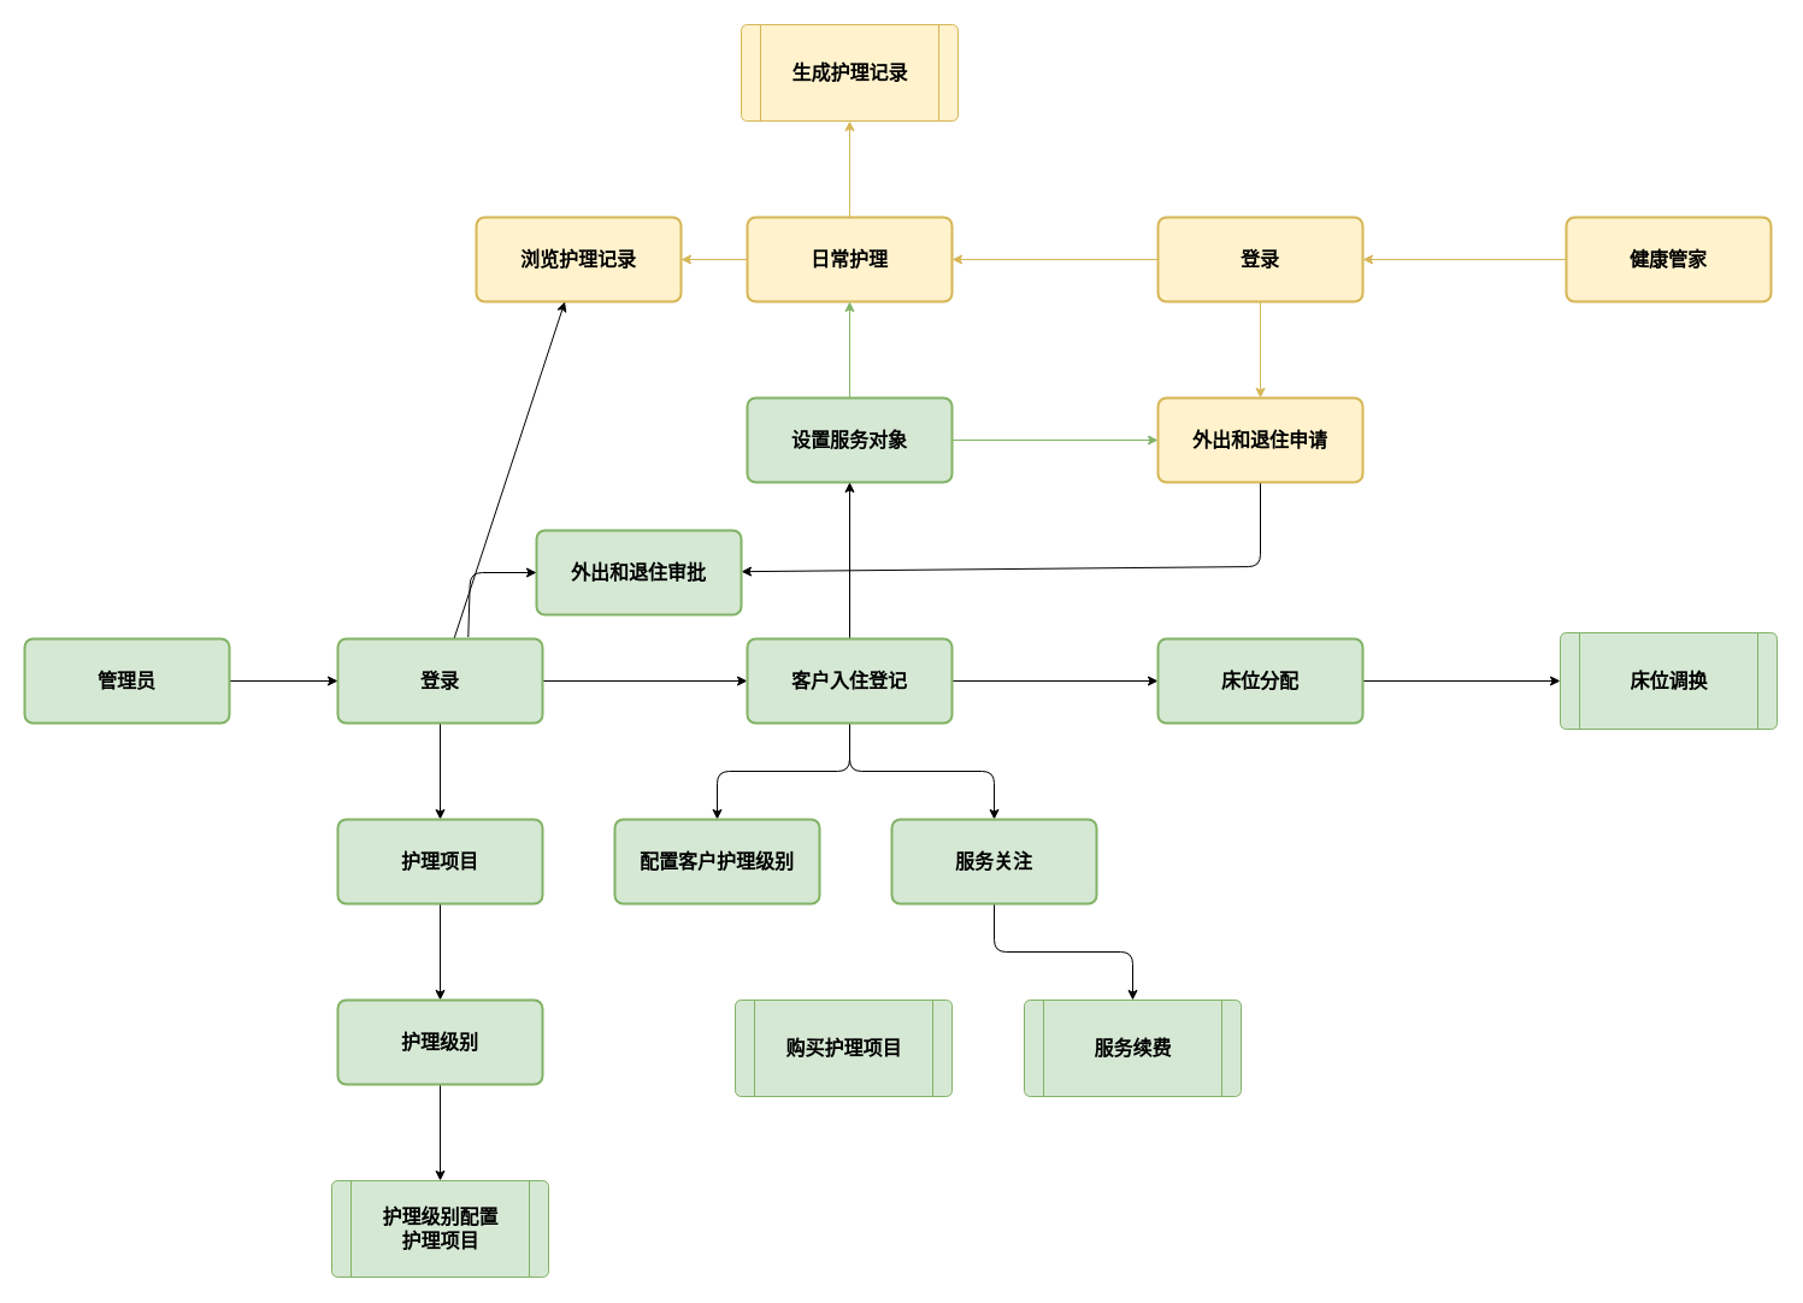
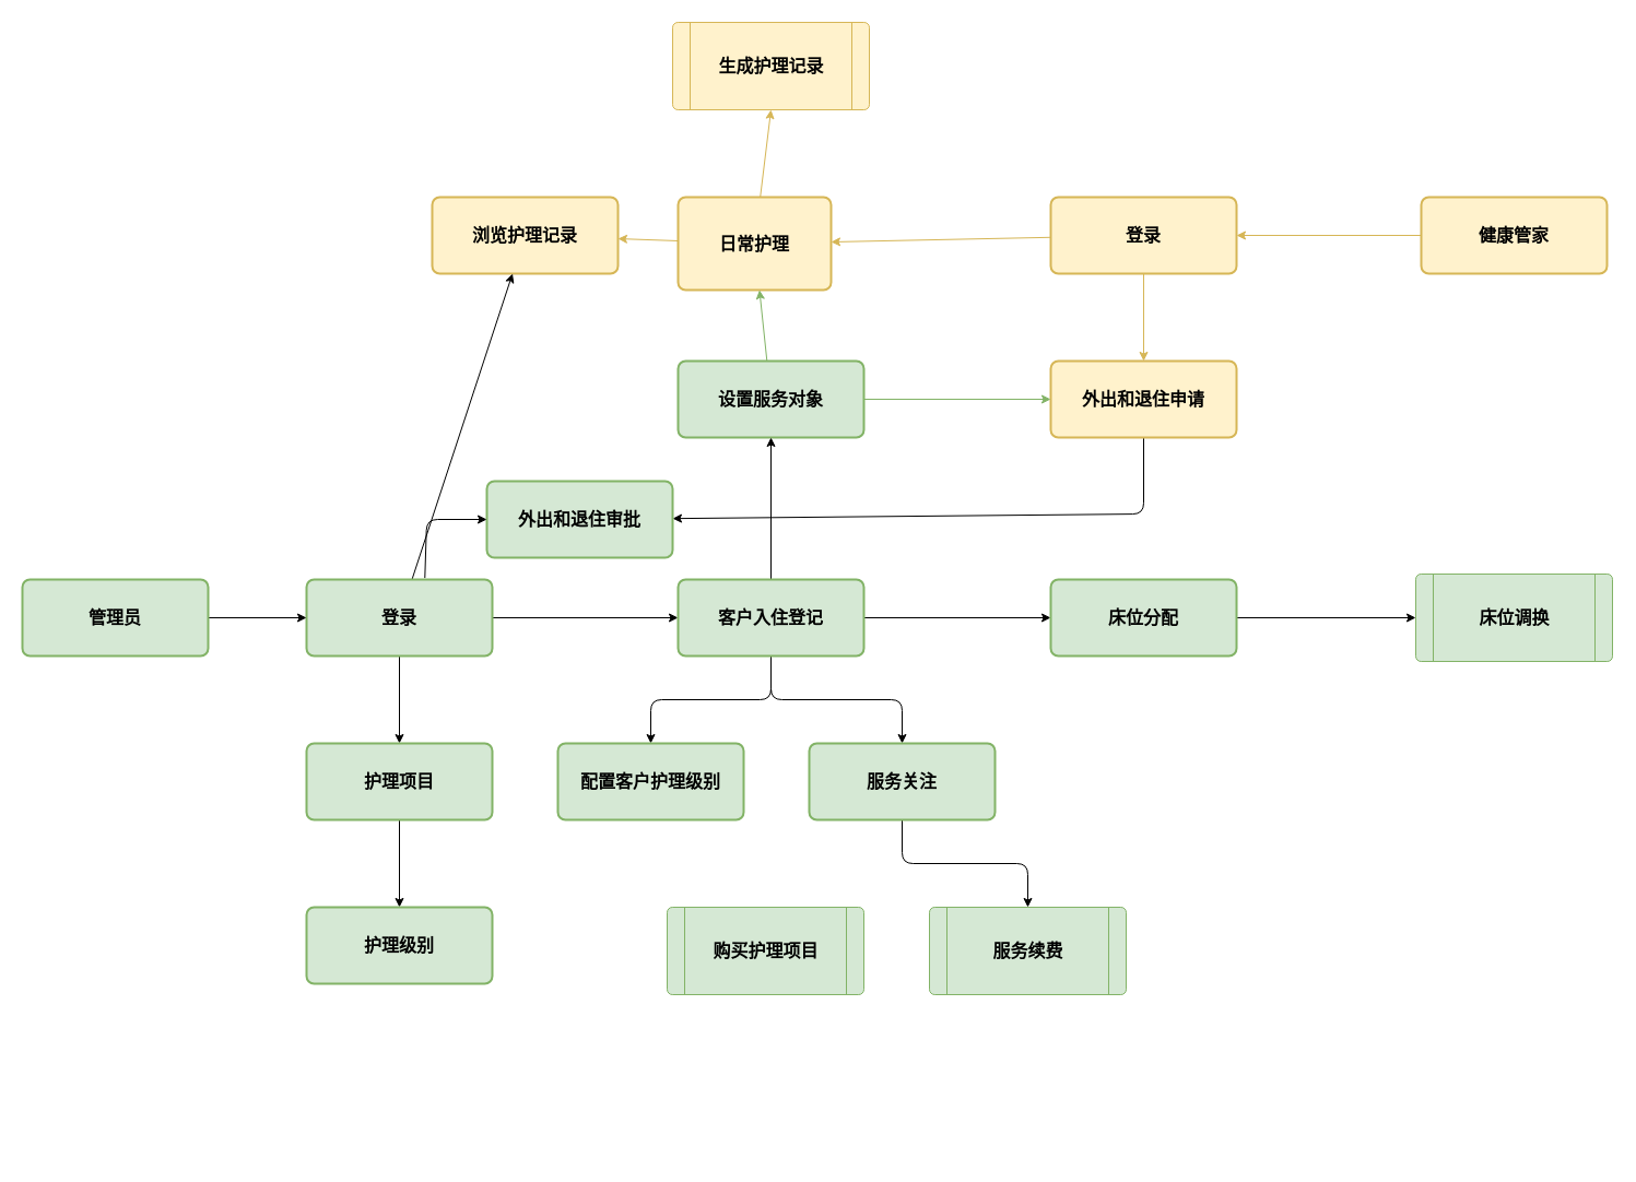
  <mxCell id="0" />
  <mxCell id="1" parent="0" />
  <mxCell id="2" value="浏览护理记录" style="rounded=1;whiteSpace=wrap;html=1;absoluteArcSize=1;arcSize=14;strokeWidth=2;fontSize=16;fontStyle=1;fillColor=#fff2cc;strokeColor=#d6b656;" vertex="1" parent="1"><mxGeometry x="395" y="180" width="170" height="70" as="geometry" /></mxCell>
  <mxCell id="3" style="edgeStyle=none;html=1;exitX=0.5;exitY=1;exitDx=0;exitDy=0;fontStyle=1;fontSize=16;" edge="1" parent="1" source="4" target="17"><mxGeometry relative="1" as="geometry"><mxPoint x="1045.429" y="430" as="targetPoint" /><Array as="points"><mxPoint x="1046" y="470" /></Array></mxGeometry></mxCell>
  <mxCell id="4" value="外出和退住申请" style="rounded=1;whiteSpace=wrap;html=1;absoluteArcSize=1;arcSize=14;strokeWidth=2;fontSize=16;fontStyle=1;fillColor=#fff2cc;strokeColor=#d6b656;" vertex="1" parent="1"><mxGeometry x="961" y="330" width="170" height="70" as="geometry" /></mxCell>
  <mxCell id="5" style="edgeStyle=none;html=1;fillColor=#fff2cc;strokeColor=#d6b656;fontStyle=1;fontSize=16;" edge="1" parent="1" source="6" target="9"><mxGeometry relative="1" as="geometry" /></mxCell>
  <mxCell id="6" value="健康管家" style="rounded=1;whiteSpace=wrap;html=1;absoluteArcSize=1;arcSize=14;strokeWidth=2;fontSize=16;fontStyle=1;fillColor=#fff2cc;strokeColor=#d6b656;" vertex="1" parent="1"><mxGeometry x="1300" y="180" width="170" height="70" as="geometry" /></mxCell>
  <mxCell id="7" style="edgeStyle=none;html=1;fillColor=#fff2cc;strokeColor=#d6b656;fontStyle=1;fontSize=16;" edge="1" parent="1" source="9" target="12"><mxGeometry relative="1" as="geometry" /></mxCell>
  <mxCell id="8" style="edgeStyle=none;html=1;fillColor=#fff2cc;strokeColor=#d6b656;fontStyle=1;fontSize=16;" edge="1" parent="1" source="9" target="4"><mxGeometry relative="1" as="geometry" /></mxCell>
  <mxCell id="9" value="登录" style="rounded=1;whiteSpace=wrap;html=1;absoluteArcSize=1;arcSize=14;strokeWidth=2;fontSize=16;fontStyle=1;fillColor=#fff2cc;strokeColor=#d6b656;" vertex="1" parent="1"><mxGeometry x="961" y="180" width="170" height="70" as="geometry" /></mxCell>
  <mxCell id="10" style="edgeStyle=none;html=1;entryX=0.5;entryY=1;entryDx=0;entryDy=0;fillColor=#fff2cc;strokeColor=#d6b656;fontStyle=1;fontSize=16;" edge="1" parent="1" source="12" target="13"><mxGeometry relative="1" as="geometry" /></mxCell>
  <mxCell id="11" style="edgeStyle=none;html=1;fillColor=#fff2cc;strokeColor=#d6b656;fontStyle=1;fontSize=16;" edge="1" parent="1" source="12" target="2"><mxGeometry relative="1" as="geometry" /></mxCell>
- <mxCell id="12" value="日常护理" style="rounded=1;whiteSpace=wrap;html=1;absoluteArcSize=1;arcSize=14;strokeWidth=2;fontSize=16;fontStyle=1;fillColor=#fff2cc;strokeColor=#d6b656;" vertex="1" parent="1"><mxGeometry x="620" y="180" width="170" height="70" as="geometry" /></mxCell>
+ <mxCell id="12" value="日常护理" style="rounded=1;whiteSpace=wrap;html=1;absoluteArcSize=1;arcSize=14;strokeWidth=2;fontSize=16;fontStyle=1;fillColor=#fff2cc;strokeColor=#d6b656;" vertex="1" parent="1"><mxGeometry x="620" y="180" width="140" height="85" as="geometry" /></mxCell>
  <mxCell id="13" value="&lt;font&gt;&lt;span&gt;生成护理记录&lt;/span&gt;&lt;/font&gt;" style="verticalLabelPosition=middle;verticalAlign=middle;html=1;shape=process;whiteSpace=wrap;rounded=1;size=0.087;arcSize=6;fillColor=#fff2cc;strokeColor=#d6b656;labelPosition=center;align=center;fontStyle=1;fontSize=16;" vertex="1" parent="1"><mxGeometry x="615" y="20" width="180" height="80" as="geometry" /></mxCell>
  <mxCell id="14" style="edgeStyle=none;html=1;fillColor=#d5e8d4;strokeColor=#82b366;fontStyle=1;fontSize=16;" edge="1" parent="1" source="16" target="4"><mxGeometry relative="1" as="geometry" /></mxCell>
  <mxCell id="15" style="edgeStyle=none;html=1;fillColor=#d5e8d4;strokeColor=#82b366;fontStyle=1;fontSize=16;" edge="1" parent="1" source="16" target="12"><mxGeometry relative="1" as="geometry" /></mxCell>
  <mxCell id="16" value="设置服务对象" style="rounded=1;whiteSpace=wrap;html=1;absoluteArcSize=1;arcSize=14;strokeWidth=2;fontSize=16;fontStyle=1;fillColor=#d5e8d4;strokeColor=#82b366;" vertex="1" parent="1"><mxGeometry x="620" y="330" width="170" height="70" as="geometry" /></mxCell>
  <mxCell id="17" value="&lt;div&gt;&lt;font color=&quot;#000000&quot;&gt;外出和退住审&lt;/font&gt;&lt;span style=&quot;background-color: transparent;&quot;&gt;批&lt;/span&gt;&lt;/div&gt;" style="rounded=1;whiteSpace=wrap;html=1;absoluteArcSize=1;arcSize=14;strokeWidth=2;fontSize=16;fontStyle=1;fillColor=#d5e8d4;strokeColor=#82b366;" vertex="1" parent="1"><mxGeometry x="445" y="440" width="170" height="70" as="geometry" /></mxCell>
  <mxCell id="18" style="edgeStyle=none;html=1;exitX=0.637;exitY=-0.02;exitDx=0;exitDy=0;exitPerimeter=0;fontStyle=1;fontSize=16;" edge="1" parent="1" source="22" target="17"><mxGeometry relative="1" as="geometry"><Array as="points"><mxPoint x="390" y="475" /></Array></mxGeometry></mxCell>
  <mxCell id="19" style="edgeStyle=none;html=1;fontStyle=1;fontSize=16;" edge="1" parent="1" source="22" target="2"><mxGeometry relative="1" as="geometry" /></mxCell>
  <mxCell id="20" style="edgeStyle=none;html=1;fontStyle=1;fontSize=16;" edge="1" parent="1" source="22" target="27"><mxGeometry relative="1" as="geometry" /></mxCell>
  <mxCell id="21" style="edgeStyle=none;html=1;fontStyle=1;fontSize=16;" edge="1" parent="1" source="22" target="34"><mxGeometry relative="1" as="geometry" /></mxCell>
  <mxCell id="22" value="登录" style="rounded=1;whiteSpace=wrap;html=1;absoluteArcSize=1;arcSize=14;strokeWidth=2;fontSize=16;fontStyle=1;fillColor=#d5e8d4;strokeColor=#82b366;" vertex="1" parent="1"><mxGeometry x="280" y="530" width="170" height="70" as="geometry" /></mxCell>
  <mxCell id="23" style="edgeStyle=none;html=1;entryX=0.5;entryY=1;entryDx=0;entryDy=0;fontStyle=1;fontSize=16;" edge="1" parent="1" source="27" target="16"><mxGeometry relative="1" as="geometry" /></mxCell>
  <mxCell id="24" style="edgeStyle=none;html=1;fontStyle=1;fontSize=16;" edge="1" parent="1" source="27" target="29"><mxGeometry relative="1" as="geometry" /></mxCell>
  <mxCell id="25" style="edgeStyle=none;html=1;fontStyle=1;fontSize=16;" edge="1" parent="1" source="27" target="35"><mxGeometry relative="1" as="geometry"><Array as="points"><mxPoint x="705" y="640" /><mxPoint x="595" y="640" /></Array></mxGeometry></mxCell>
  <mxCell id="26" style="edgeStyle=none;html=1;fontStyle=1;fontSize=16;" edge="1" parent="1" source="27" target="37"><mxGeometry relative="1" as="geometry"><Array as="points"><mxPoint x="705" y="640" /><mxPoint x="825" y="640" /></Array></mxGeometry></mxCell>
  <mxCell id="27" value="客户入住登记" style="rounded=1;whiteSpace=wrap;html=1;absoluteArcSize=1;arcSize=14;strokeWidth=2;fontSize=16;fontStyle=1;fillColor=#d5e8d4;strokeColor=#82b366;" vertex="1" parent="1"><mxGeometry x="620" y="530" width="170" height="70" as="geometry" /></mxCell>
  <mxCell id="28" style="edgeStyle=none;html=1;fontStyle=1;fontSize=16;" edge="1" parent="1" source="29" target="30"><mxGeometry relative="1" as="geometry" /></mxCell>
  <mxCell id="29" value="床位分配" style="rounded=1;whiteSpace=wrap;html=1;absoluteArcSize=1;arcSize=14;strokeWidth=2;fontSize=16;fontStyle=1;fillColor=#d5e8d4;strokeColor=#82b366;" vertex="1" parent="1"><mxGeometry x="961" y="530" width="170" height="70" as="geometry" /></mxCell>
  <mxCell id="30" value="&lt;font&gt;&lt;span&gt;床位调换&lt;/span&gt;&lt;/font&gt;" style="verticalLabelPosition=middle;verticalAlign=middle;html=1;shape=process;whiteSpace=wrap;rounded=1;size=0.087;arcSize=6;fillColor=#d5e8d4;strokeColor=#82b366;labelPosition=center;align=center;fontStyle=1;fontSize=16;" vertex="1" parent="1"><mxGeometry x="1295" y="525" width="180" height="80" as="geometry" /></mxCell>
  <mxCell id="31" style="edgeStyle=none;html=1;fontStyle=1;fontSize=16;" edge="1" parent="1" source="32" target="22"><mxGeometry relative="1" as="geometry" /></mxCell>
  <mxCell id="32" value="管理员" style="rounded=1;whiteSpace=wrap;html=1;absoluteArcSize=1;arcSize=14;strokeWidth=2;fontSize=16;fontStyle=1;fillColor=#d5e8d4;strokeColor=#82b366;" vertex="1" parent="1"><mxGeometry x="20" y="530" width="170" height="70" as="geometry" /></mxCell>
  <mxCell id="33" style="edgeStyle=none;html=1;fontStyle=1;fontSize=16;" edge="1" parent="1" source="34" target="40"><mxGeometry relative="1" as="geometry" /></mxCell>
  <mxCell id="34" value="护理项目" style="rounded=1;whiteSpace=wrap;html=1;absoluteArcSize=1;arcSize=14;strokeWidth=2;fontSize=16;fontStyle=1;fillColor=#d5e8d4;strokeColor=#82b366;" vertex="1" parent="1"><mxGeometry x="280" y="680" width="170" height="70" as="geometry" /></mxCell>
  <mxCell id="35" value="配置客户护理级别" style="rounded=1;whiteSpace=wrap;html=1;absoluteArcSize=1;arcSize=14;strokeWidth=2;fontSize=16;fontStyle=1;fillColor=#d5e8d4;strokeColor=#82b366;" vertex="1" parent="1"><mxGeometry x="510" y="680" width="170" height="70" as="geometry" /></mxCell>
  <mxCell id="36" style="edgeStyle=none;html=1;fontStyle=1;fontSize=16;" edge="1" parent="1" source="37" target="42"><mxGeometry relative="1" as="geometry"><mxPoint x="935" y="830" as="targetPoint" /><Array as="points"><mxPoint x="825" y="790" /><mxPoint x="940" y="790" /></Array></mxGeometry></mxCell>
  <mxCell id="37" value="服务关注" style="rounded=1;whiteSpace=wrap;html=1;absoluteArcSize=1;arcSize=14;strokeWidth=2;fontSize=16;fontStyle=1;fillColor=#d5e8d4;strokeColor=#82b366;" vertex="1" parent="1"><mxGeometry x="740" y="680" width="170" height="70" as="geometry" /></mxCell>
  <mxCell id="38" value="&lt;font&gt;&lt;span&gt;购买护理项目&lt;/span&gt;&lt;/font&gt;" style="verticalLabelPosition=middle;verticalAlign=middle;html=1;shape=process;whiteSpace=wrap;rounded=1;size=0.087;arcSize=6;fillColor=#d5e8d4;strokeColor=#82b366;labelPosition=center;align=center;fontStyle=1;fontSize=16;" vertex="1" parent="1"><mxGeometry x="610" y="830" width="180" height="80" as="geometry" /></mxCell>
- <mxCell id="39" style="edgeStyle=none;html=1;fontStyle=1;fontSize=16;" edge="1" parent="1" source="40" target="41"><mxGeometry relative="1" as="geometry" /></mxCell>
  <mxCell id="40" value="护理级别" style="rounded=1;whiteSpace=wrap;html=1;absoluteArcSize=1;arcSize=14;strokeWidth=2;fontSize=16;fontStyle=1;fillColor=#d5e8d4;strokeColor=#82b366;" vertex="1" parent="1"><mxGeometry x="280" y="830" width="170" height="70" as="geometry" /></mxCell>
- <mxCell id="41" value="&lt;font&gt;&lt;span&gt;护理级别配置&lt;/span&gt;&lt;/font&gt;&lt;div&gt;&lt;font&gt;&lt;span&gt;护理项目&lt;/span&gt;&lt;/font&gt;&lt;/div&gt;" style="verticalLabelPosition=middle;verticalAlign=middle;html=1;shape=process;whiteSpace=wrap;rounded=1;size=0.087;arcSize=6;fillColor=#d5e8d4;strokeColor=#82b366;labelPosition=center;align=center;fontStyle=1;fontSize=16;" vertex="1" parent="1"><mxGeometry x="275" y="980" width="180" height="80" as="geometry" /></mxCell>
  <mxCell id="42" value="服务续费" style="verticalLabelPosition=middle;verticalAlign=middle;html=1;shape=process;whiteSpace=wrap;rounded=1;size=0.087;arcSize=6;fillColor=#d5e8d4;strokeColor=#82b366;labelPosition=center;align=center;fontStyle=1;fontSize=16;" vertex="1" parent="1"><mxGeometry x="850" y="830" width="180" height="80" as="geometry" /></mxCell>
